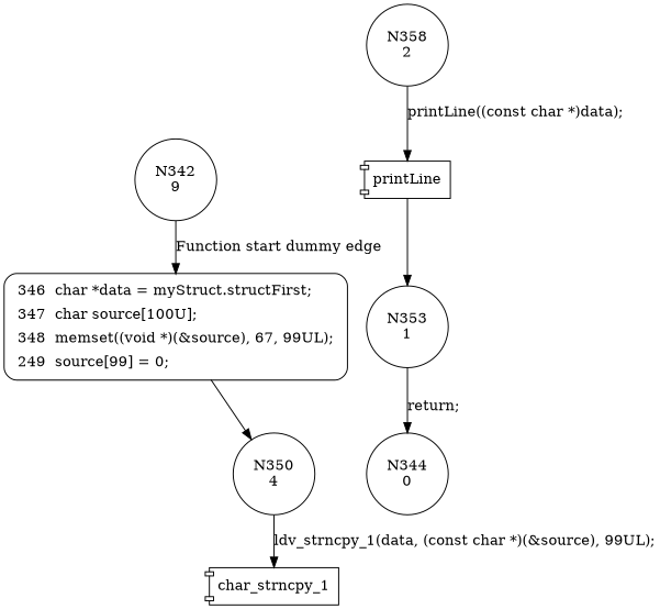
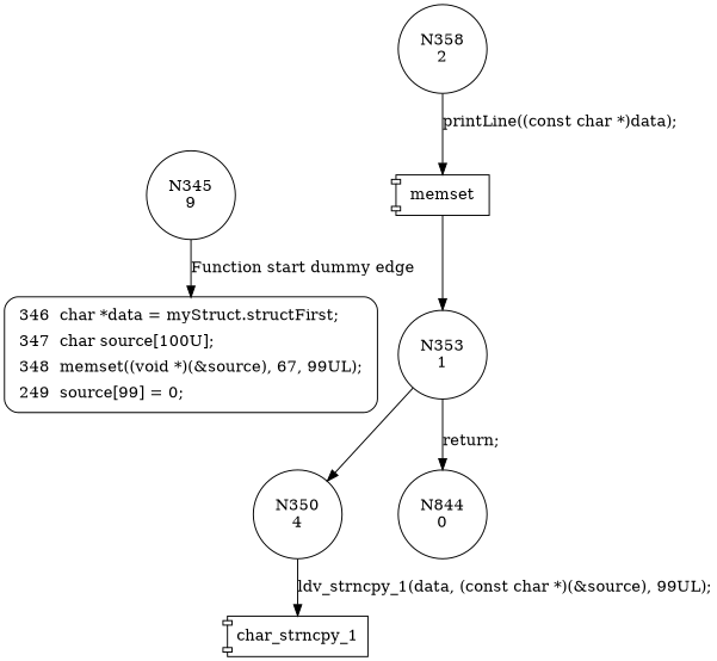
  digraph {
    fontname="DejaVu Serif"
    node [fontname="DejaVu Serif" shape=circle]
    edge [fontname="DejaVu Serif"]
-   n1 [label="N342\n9"]
+   n1 [label="N345\n9"]
    n2 [fillcolor=white label=<<table border="0" cellborder="0" cellpadding="3" bgcolor="white"><tr><td align="right">346</td><td align="left">char *data = myStruct.structFirst;</td></tr><tr><td align="right">347</td><td align="left">char source[100U];</td></tr><tr><td align="right">348</td><td align="left">memset((void *)(&amp;source), 67, 99UL);</td></tr><tr><td align="right">249</td><td align="left">source[99] = 0;</td></tr></table>> penwidth=1 shape=Mrecord style="filled,bold"]
    n3 [label="N350\n4"]
    n4 [label=char_strncpy_1 shape=component]
    n5 [label="N358\n2"]
-   n6 [label=printLine shape=component]
+   n6 [label=memset shape=component]
    n7 [label="N353\n1"]
-   n8 [label="N344\n0"]
+   n8 [label="N844\n0"]
    n1 -> n2 [label="Function start dummy edge"]
-   n2 -> n3
+   n7 -> n3
    n3 -> n4 [label="ldv_strncpy_1(data, (const char *)(&source), 99UL);"]
    n5 -> n6 [label="printLine((const char *)data);"]
    n6 -> n7
    n7 -> n8 [label="return;"]
  }
